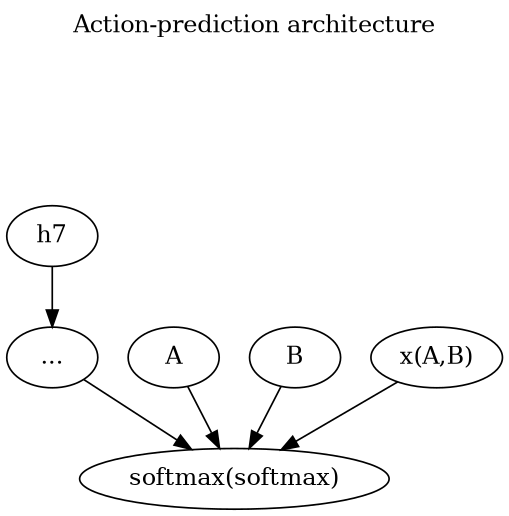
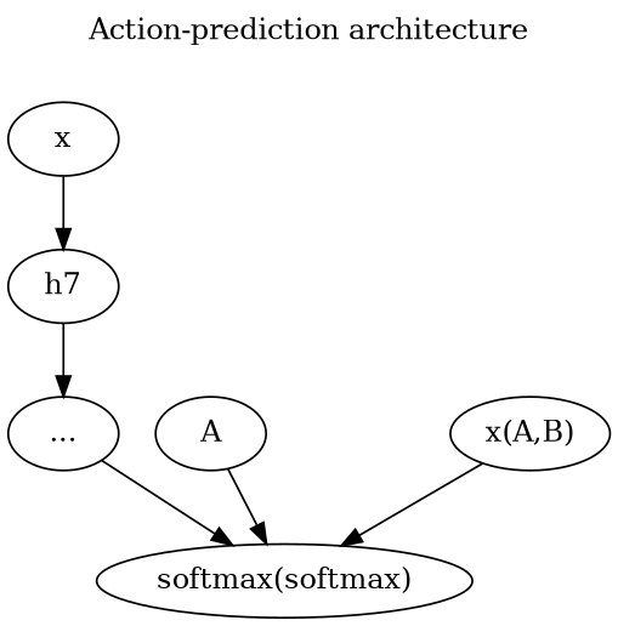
  digraph {
    label="Action-prediction architecture"
    labelloc=top
    rankdir=TB
+   n1 [label=x]
    n2 [label=h7]
    n3 [label="..."]
    n4 [label="softmax(softmax)"]
    n5 [label=A]
-   n6 [label=B]
    n7 [label="x(A,B)"]
+   n1 -> n2
    n2 -> n3
    n3 -> n4
    n5 -> n4
-   n6 -> n4
    n7 -> n4
  }
